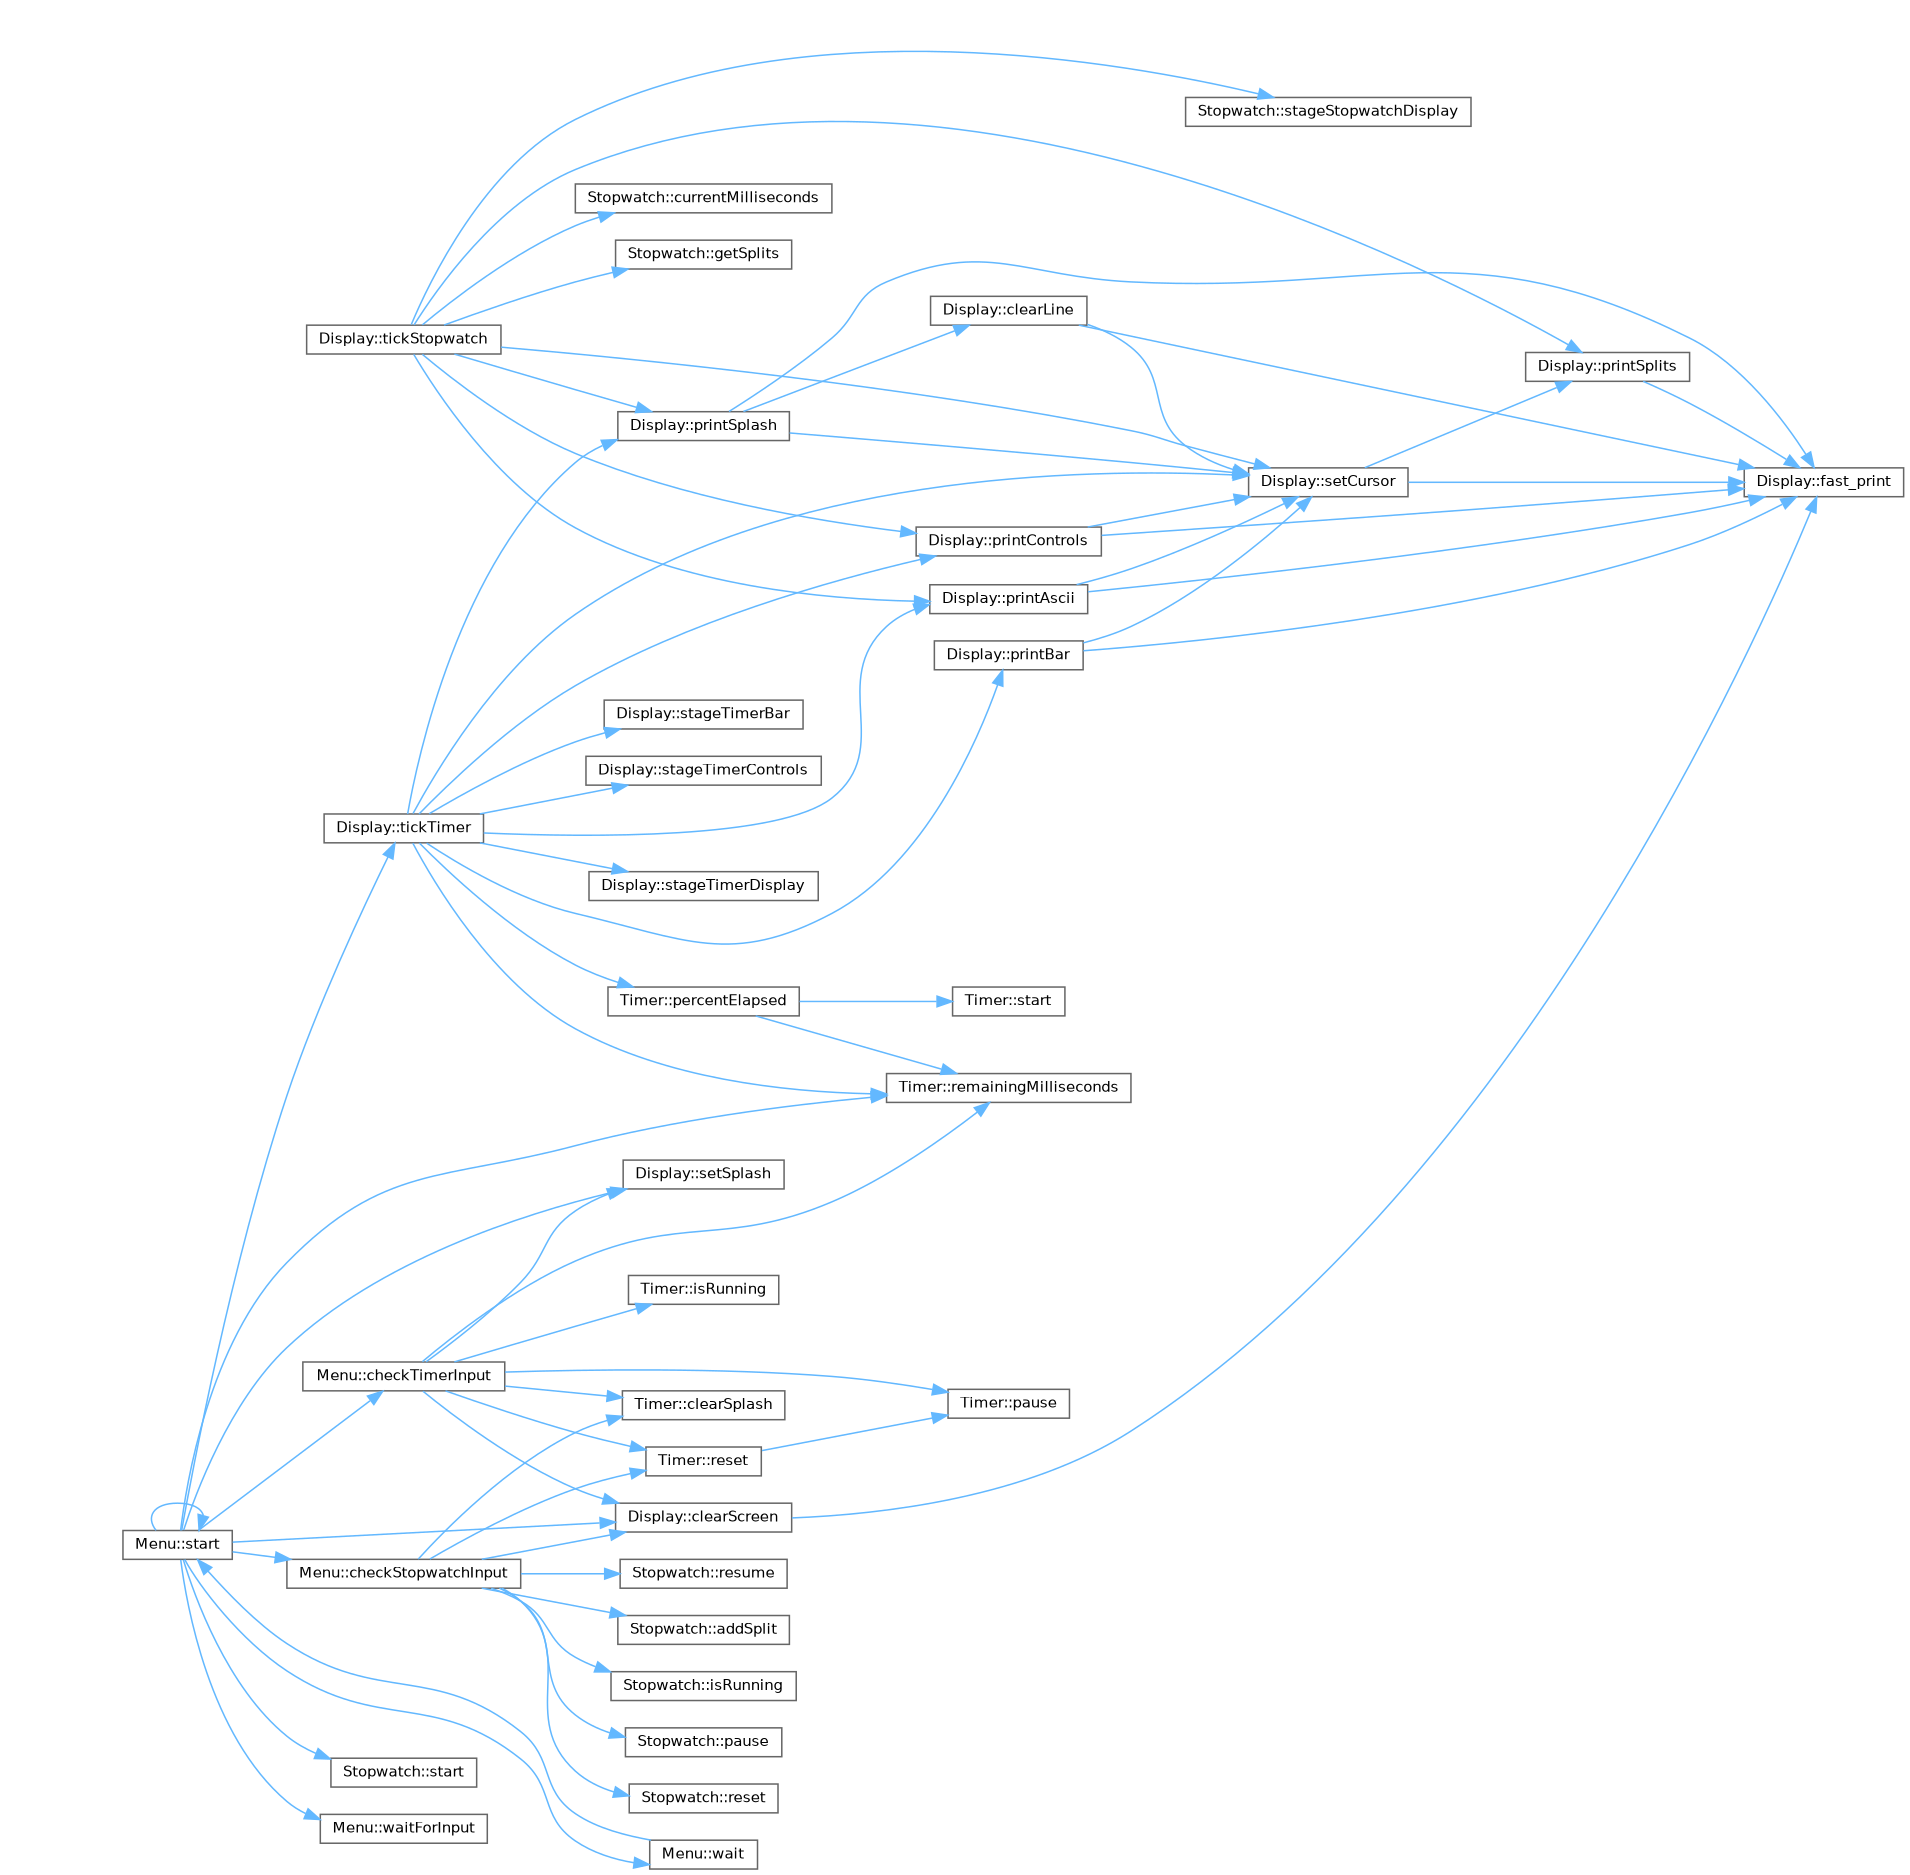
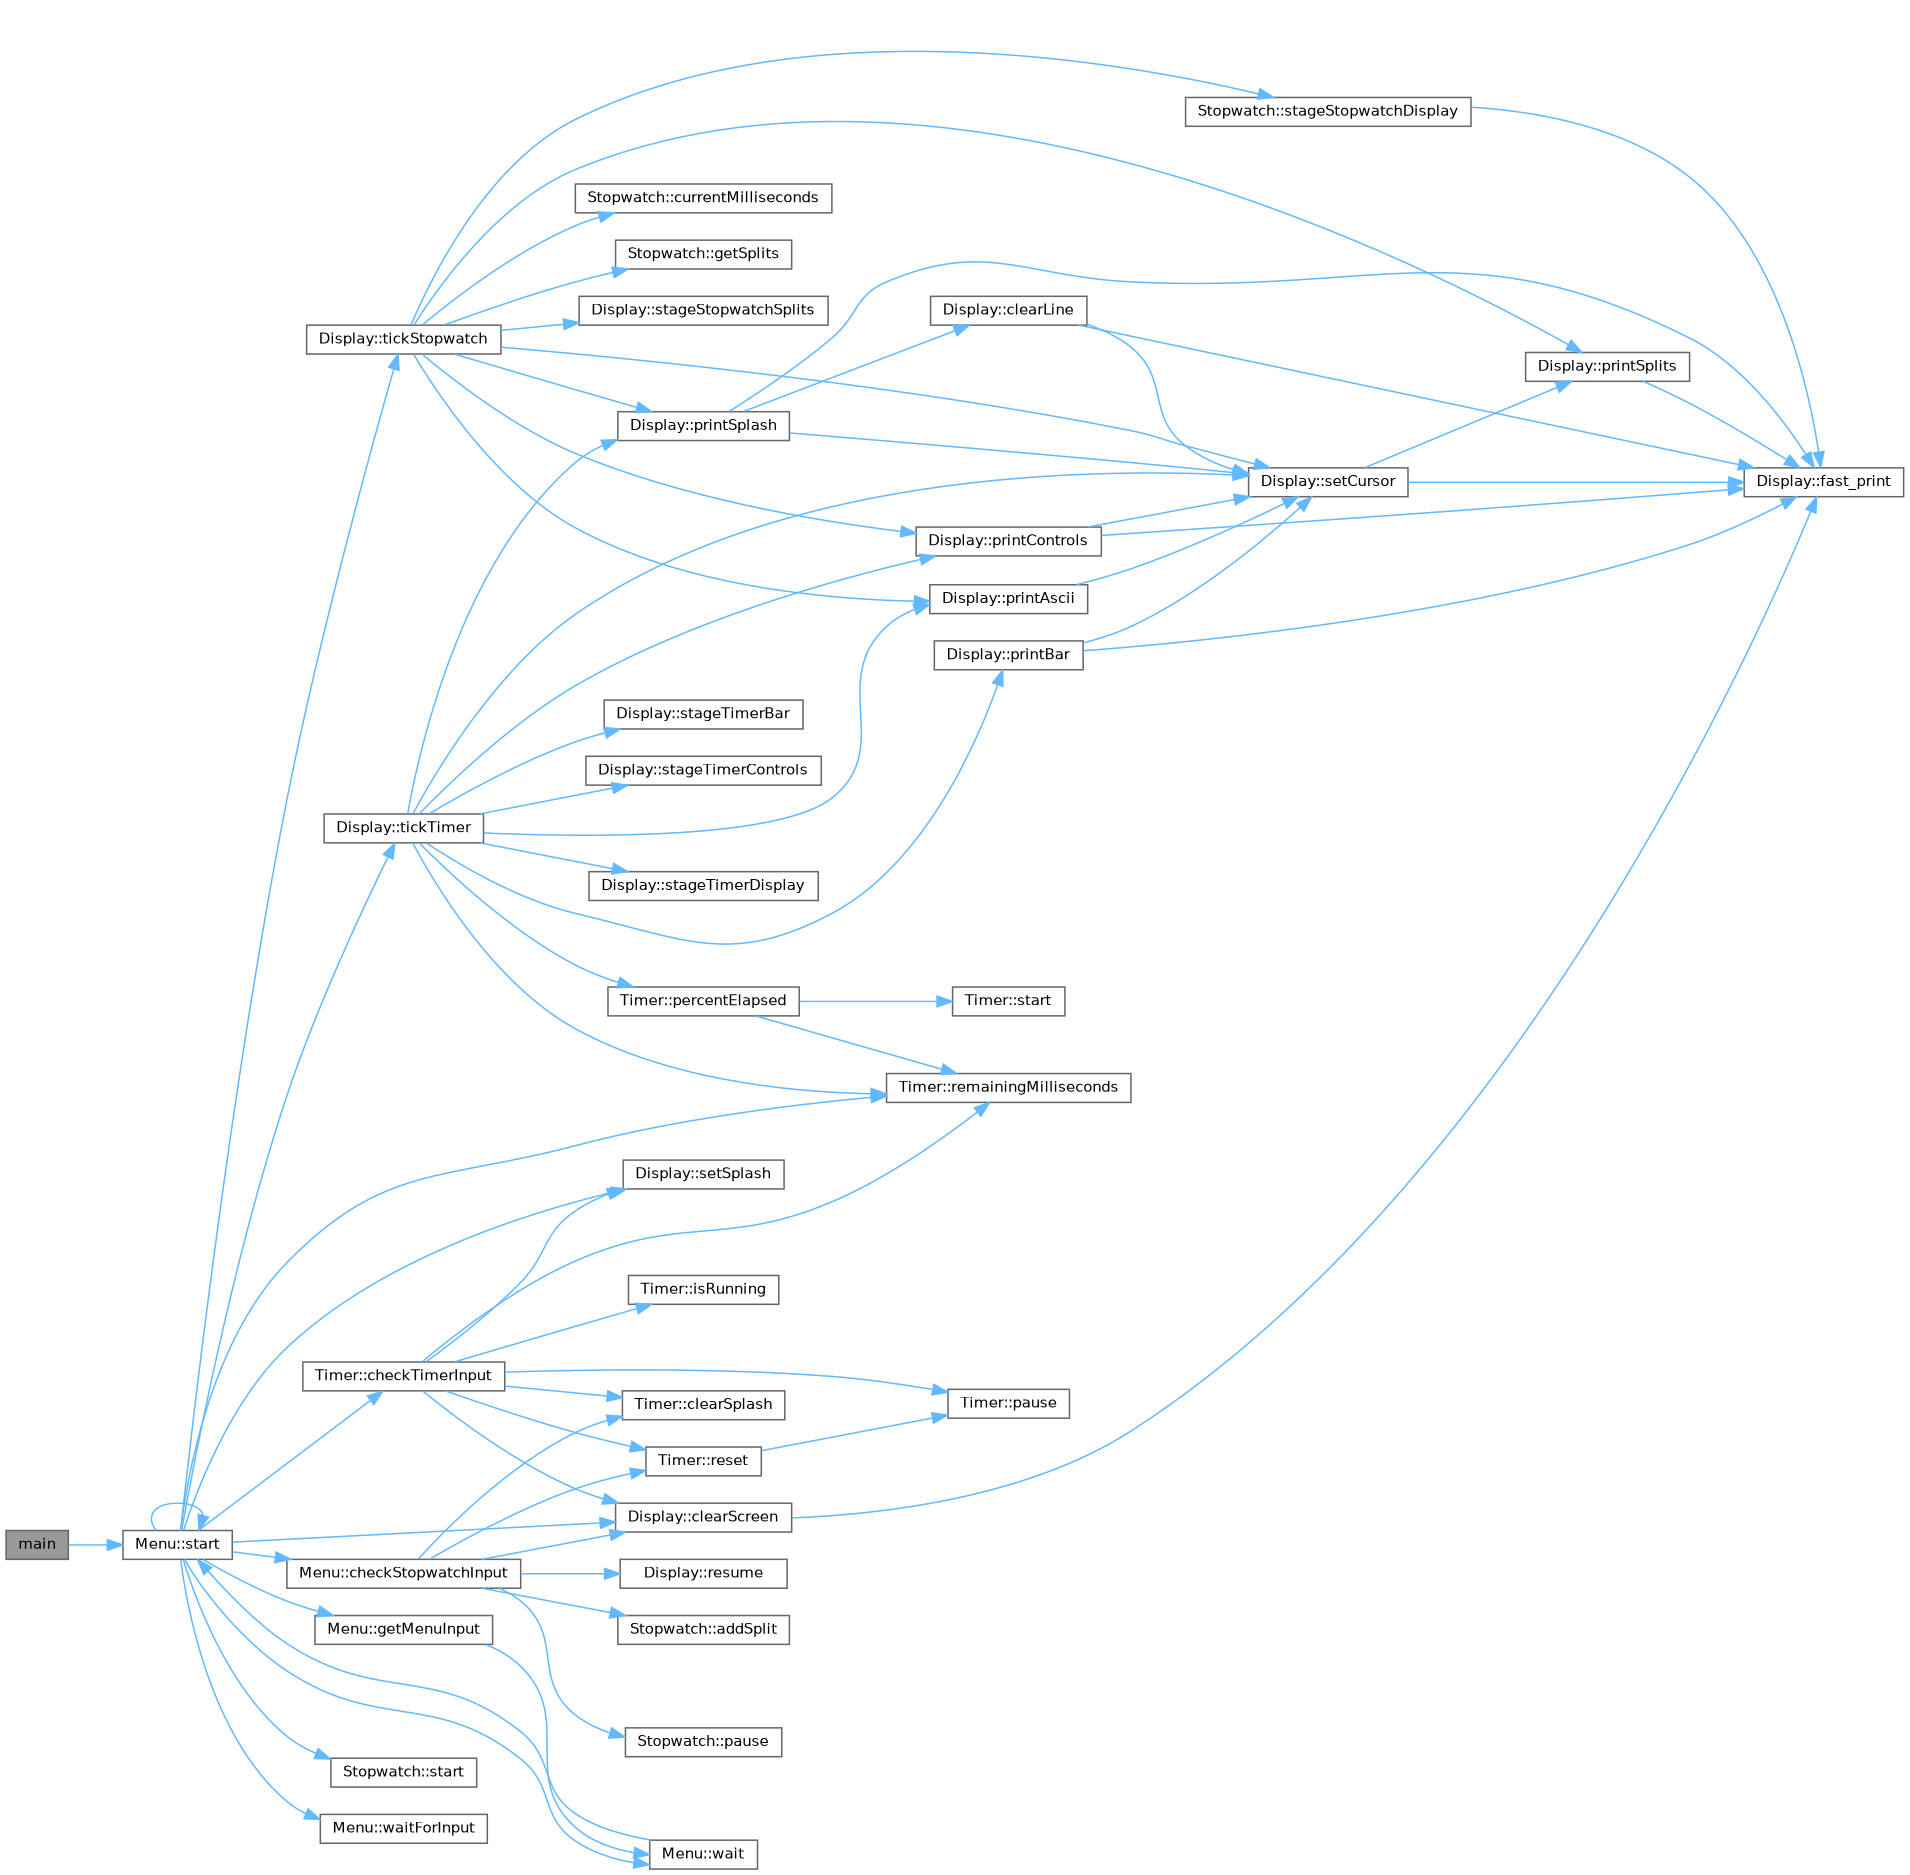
  digraph {
    rankdir=LR
    node [color=grey40 fillcolor=white fontname=Helvetica fontsize=10 shape=box style=filled]
    edge [color=steelblue1 fontname=Helvetica fontsize=10 labelfontname=Helvetica labelfontsize=10 style=solid]
+   n1 [color=gray40 fillcolor=grey60 fontcolor=black height=0.2 label=main width=0.4]
    n2 [height=0.2 label="Menu::start" width=0.4]
    n3 [height=0.2 label="Menu::checkStopwatchInput" width=0.4]
    n4 [height=0.2 label="Display::clearScreen" width=0.4]
    n5 [height=0.2 label="Display::setSplash" width=0.4]
-   n6 [height=0.2 label="Menu::checkTimerInput" width=0.4]
+   n6 [height=0.2 label="Timer::checkTimerInput" width=0.4]
    n7 [height=0.2 label="Timer::remainingMilliseconds" width=0.4]
+   n8 [height=0.2 label="Menu::getMenuInput" width=0.4]
    n9 [height=0.2 label="Menu::wait" width=0.4]
    n10 [height=0.2 label="Stopwatch::start" width=0.4]
    n11 [height=0.2 label="Display::tickStopwatch" width=0.4]
    n12 [height=0.2 label="Display::tickTimer" width=0.4]
    n13 [height=0.2 label="Menu::waitForInput" width=0.4]
    n14 [height=0.2 label="Stopwatch::addSplit" width=0.4]
    n15 [height=0.2 label="Timer::clearSplash" width=0.4]
-   n16 [height=0.2 label="Stopwatch::isRunning" width=0.4]
    n17 [height=0.2 label="Stopwatch::pause" width=0.4]
-   n18 [height=0.2 label="Stopwatch::reset" width=0.4]
-   n19 [height=0.2 label="Stopwatch::resume" width=0.4]
+   n19 [height=0.2 label="Display::resume" width=0.4]
    n20 [height=0.2 label="Timer::reset" width=0.4]
    n21 [height=0.2 label="Display::fast_print" width=0.4]
    n22 [height=0.2 label="Timer::isRunning" width=0.4]
    n23 [height=0.2 label="Timer::pause" width=0.4]
    n24 [height=0.2 label="Stopwatch::currentMilliseconds" width=0.4]
    n25 [height=0.2 label="Stopwatch::getSplits" width=0.4]
    n26 [height=0.2 label="Display::printAscii" width=0.4]
    n27 [height=0.2 label="Display::setCursor" width=0.4]
    n28 [height=0.2 label="Display::printControls" width=0.4]
    n29 [height=0.2 label="Display::printSplash" width=0.4]
    n30 [height=0.2 label="Display::printSplits" width=0.4]
    n31 [height=0.2 label="Stopwatch::stageStopwatchDisplay" width=0.4]
+   n32 [height=0.2 label="Display::stageStopwatchSplits" width=0.4]
    n33 [height=0.2 label="Timer::percentElapsed" width=0.4]
    n34 [height=0.2 label="Display::printBar" width=0.4]
    n35 [height=0.2 label="Display::stageTimerBar" width=0.4]
    n36 [height=0.2 label="Display::stageTimerControls" width=0.4]
    n37 [height=0.2 label="Display::stageTimerDisplay" width=0.4]
    n38 [height=0.2 label="Display::clearLine" width=0.4]
    n39 [height=0.2 label="Timer::start" width=0.4]
+   n1 -> n2
    n2 -> n2
    n2 -> n3
    n2 -> n4
    n2 -> n5
    n2 -> n6
    n2 -> n7
+   n2 -> n8
    n2 -> n9
    n2 -> n10
+   n2 -> n11
    n2 -> n12
    n2 -> n13
    n3 -> n4
    n3 -> n14
    n3 -> n15
-   n3 -> n16
    n3 -> n17
-   n3 -> n18
    n3 -> n19
    n3 -> n20
    n4 -> n21
    n6 -> n4
    n6 -> n5
    n6 -> n7
    n6 -> n15
    n6 -> n20
    n6 -> n22
    n6 -> n23
+   n8 -> n9
    n9 -> n2
    n11 -> n24
    n11 -> n25
    n11 -> n26
    n11 -> n27
    n11 -> n28
    n11 -> n29
    n11 -> n30
    n11 -> n31
+   n11 -> n32
    n12 -> n7
    n12 -> n26
    n12 -> n27
    n12 -> n28
    n12 -> n29
    n12 -> n33
    n12 -> n34
    n12 -> n35
    n12 -> n36
    n12 -> n37
    n20 -> n23
-   n26 -> n21
+   n31 -> n21
    n26 -> n27
    n27 -> n21
    n27 -> n30
    n28 -> n21
    n28 -> n27
    n29 -> n21
    n29 -> n27
    n29 -> n38
    n30 -> n21
    n33 -> n7
    n33 -> n39
    n34 -> n21
    n34 -> n27
    n38 -> n21
    n38 -> n27
  }
